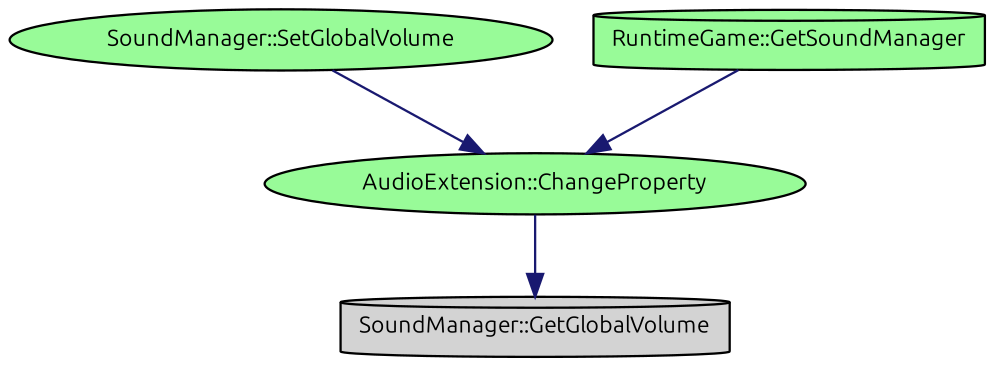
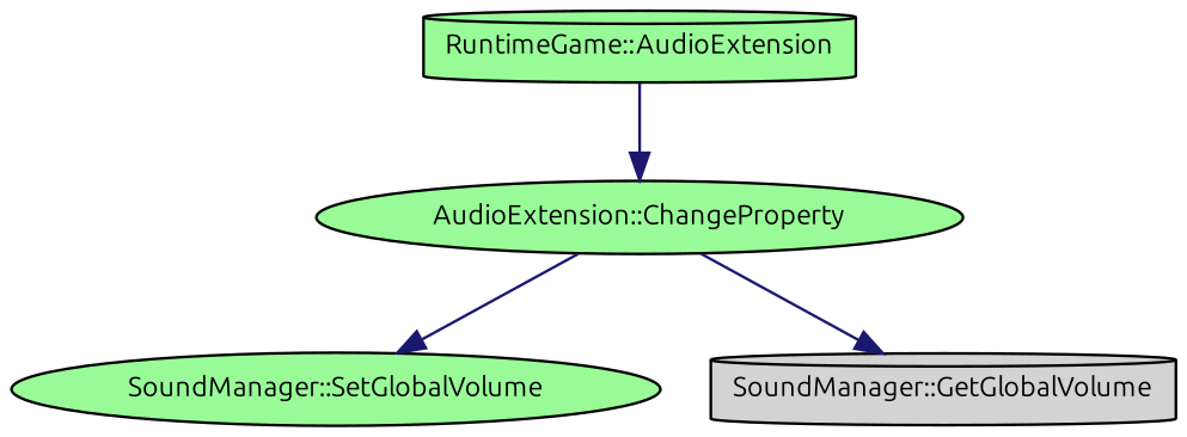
  digraph {
    fontname=Ubuntu
    rankdir=TB
    node [color=black fillcolor=palegreen fontname=Ubuntu fontsize=10 shape=ellipse style=filled]
    edge [color=midnightblue fontname=Ubuntu fontsize=10 labelfontname=Helvetica labelfontsize=10 style=solid]
    n1 [fontcolor=black height=0.2 label="AudioExtension::ChangeProperty" width=0.4]
    n2 [height=0.2 label="SoundManager::SetGlobalVolume" width=0.4]
    n3 [fillcolor=lightgrey height=0.2 label="SoundManager::GetGlobalVolume" shape=cylinder width=0.4]
-   n4 [height=0.2 label="RuntimeGame::GetSoundManager" shape=cylinder width=0.4]
-   n2 -> n1
+   n4 [height=0.2 label="RuntimeGame::AudioExtension" shape=cylinder width=0.4]
+   n1 -> n2
    n1 -> n3
    n4 -> n1
  }
